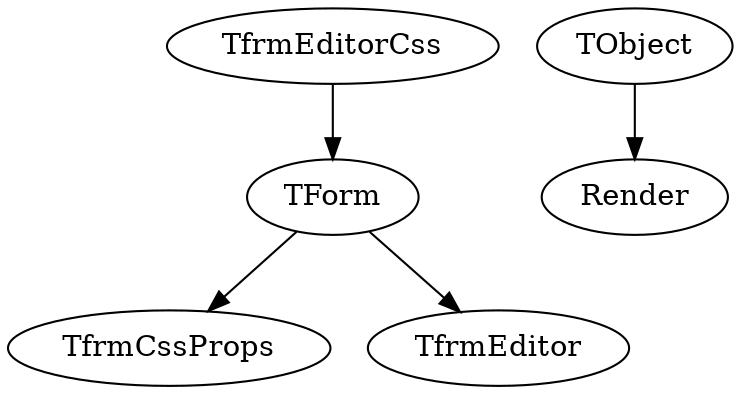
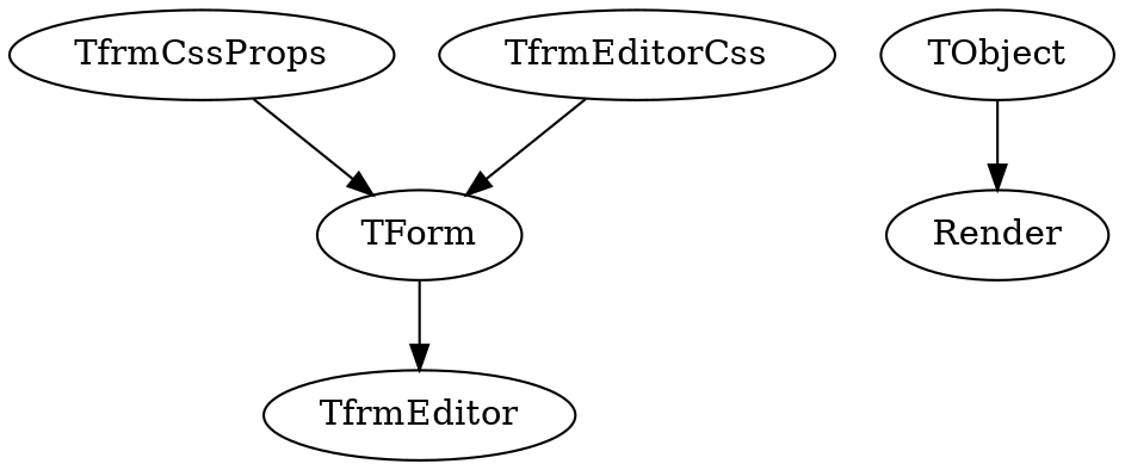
  digraph {
    TfrmCssProps
    TForm
    TfrmEditor
    TfrmEditorCss
    TObject
    Render
-   TForm -> TfrmCssProps
+   TfrmCssProps -> TForm
    TForm -> TfrmEditor
    TfrmEditorCss -> TForm
    TObject -> Render
  }
